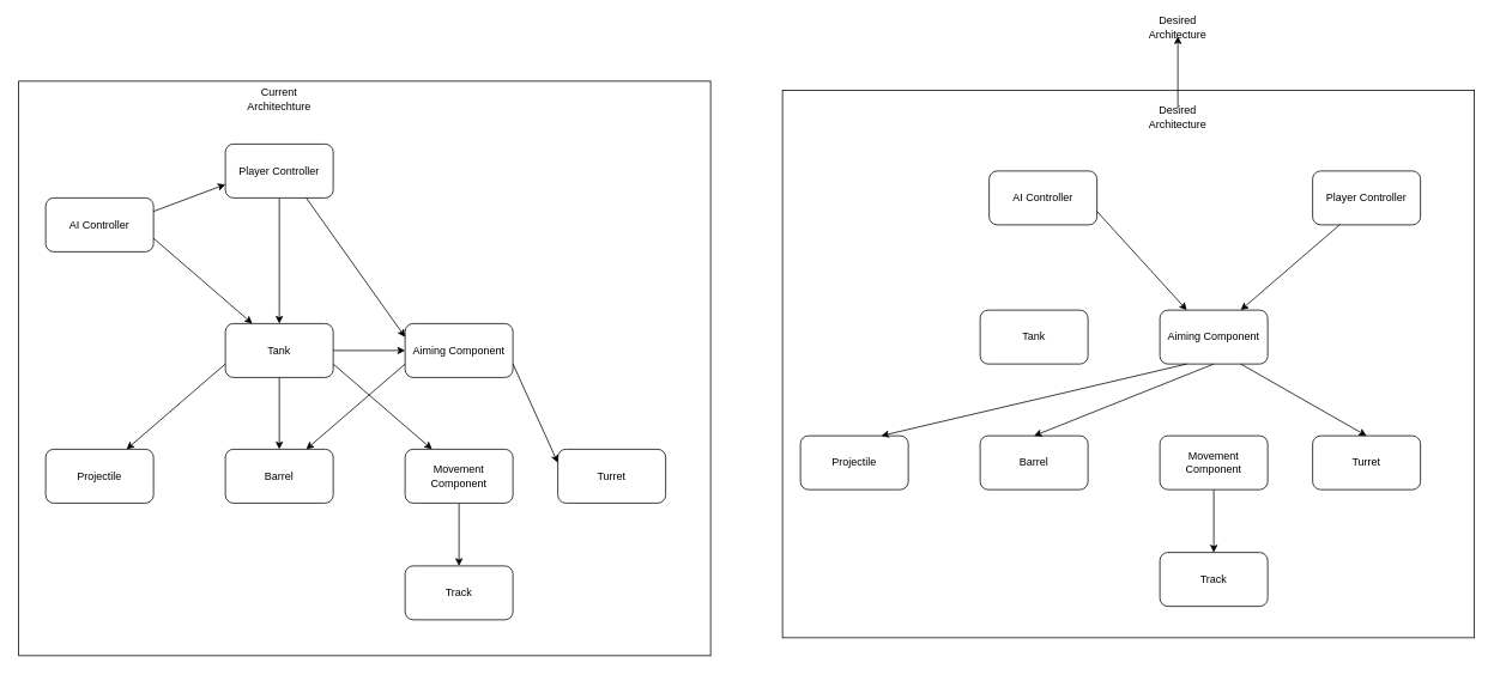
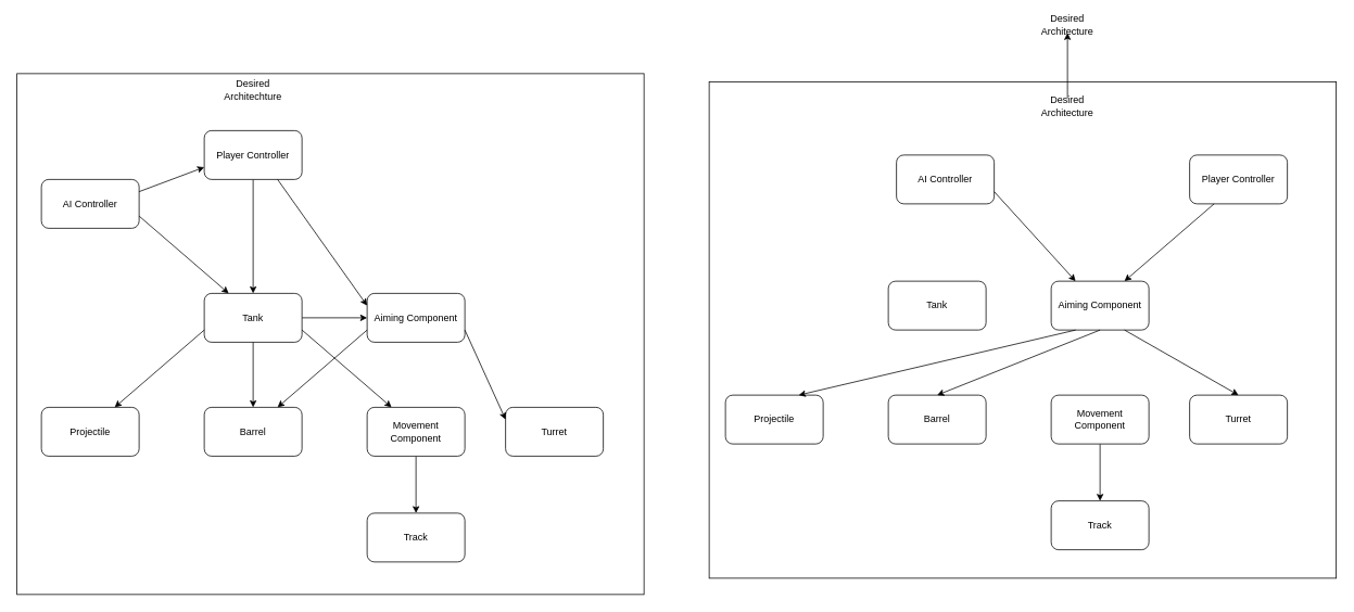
  <mxCell id="0" />
  <mxCell id="1" parent="0" />
  <mxCell id="2" value="" style="rounded=0;whiteSpace=wrap;html=1;" vertex="1" parent="1"><mxGeometry x="870" y="100" width="770" height="610" as="geometry" /></mxCell>
  <mxCell id="3" value="" style="rounded=0;whiteSpace=wrap;html=1;" vertex="1" parent="1"><mxGeometry x="20" y="90" width="770" height="640" as="geometry" /></mxCell>
  <mxCell id="4" value="" style="edgeStyle=orthogonalEdgeStyle;rounded=0;orthogonalLoop=1;jettySize=auto;html=1;" parent="1" source="5" target="9" edge="1"><mxGeometry relative="1" as="geometry" /></mxCell>
  <mxCell id="5" value="Tank" style="rounded=1;whiteSpace=wrap;html=1;" parent="1" vertex="1"><mxGeometry x="250" y="360" width="120" height="60" as="geometry" /></mxCell>
  <mxCell id="6" value="AI Controller" style="rounded=1;whiteSpace=wrap;html=1;" parent="1" vertex="1"><mxGeometry x="50" y="220" width="120" height="60" as="geometry" /></mxCell>
  <mxCell id="7" value="Projectile" style="rounded=1;whiteSpace=wrap;html=1;" parent="1" vertex="1"><mxGeometry x="50" y="500" width="120" height="60" as="geometry" /></mxCell>
  <mxCell id="8" value="Barrel" style="rounded=1;whiteSpace=wrap;html=1;" parent="1" vertex="1"><mxGeometry x="250" y="500" width="120" height="60" as="geometry" /></mxCell>
  <mxCell id="9" value="Aiming Component" style="rounded=1;whiteSpace=wrap;html=1;" parent="1" vertex="1"><mxGeometry x="450" y="360" width="120" height="60" as="geometry" /></mxCell>
  <mxCell id="10" value="" style="edgeStyle=orthogonalEdgeStyle;rounded=0;orthogonalLoop=1;jettySize=auto;html=1;" parent="1" source="11" target="23" edge="1"><mxGeometry relative="1" as="geometry" /></mxCell>
  <mxCell id="11" value="Movement Component" style="rounded=1;whiteSpace=wrap;html=1;" parent="1" vertex="1"><mxGeometry x="450" y="500" width="120" height="60" as="geometry" /></mxCell>
  <mxCell id="12" value="" style="endArrow=classic;html=1;entryX=0.75;entryY=0;entryDx=0;entryDy=0;exitX=0;exitY=0.75;exitDx=0;exitDy=0;" parent="1" source="5" target="7" edge="1"><mxGeometry width="50" height="50" relative="1" as="geometry"><mxPoint x="150" y="390" as="sourcePoint" /><mxPoint x="230" y="430" as="targetPoint" /></mxGeometry></mxCell>
  <mxCell id="13" value="" style="endArrow=classic;html=1;exitX=0.5;exitY=1;exitDx=0;exitDy=0;entryX=0.5;entryY=0;entryDx=0;entryDy=0;" parent="1" source="5" target="8" edge="1"><mxGeometry width="50" height="50" relative="1" as="geometry"><mxPoint x="270" y="480" as="sourcePoint" /><mxPoint x="320" y="430" as="targetPoint" /></mxGeometry></mxCell>
  <mxCell id="14" value="" style="endArrow=classic;html=1;exitX=1;exitY=0.75;exitDx=0;exitDy=0;entryX=0.25;entryY=0;entryDx=0;entryDy=0;" parent="1" source="5" target="11" edge="1"><mxGeometry width="50" height="50" relative="1" as="geometry"><mxPoint x="380" y="480" as="sourcePoint" /><mxPoint x="430" y="430" as="targetPoint" /></mxGeometry></mxCell>
  <mxCell id="15" value="" style="endArrow=classic;html=1;entryX=0.25;entryY=0;entryDx=0;entryDy=0;exitX=1;exitY=0.75;exitDx=0;exitDy=0;" parent="1" source="6" target="5" edge="1"><mxGeometry width="50" height="50" relative="1" as="geometry"><mxPoint x="160" y="320" as="sourcePoint" /><mxPoint x="290" y="250" as="targetPoint" /></mxGeometry></mxCell>
  <mxCell id="16" style="edgeStyle=orthogonalEdgeStyle;rounded=0;orthogonalLoop=1;jettySize=auto;html=1;exitX=0.5;exitY=1;exitDx=0;exitDy=0;entryX=0.5;entryY=0;entryDx=0;entryDy=0;" parent="1" source="17" target="5" edge="1"><mxGeometry relative="1" as="geometry" /></mxCell>
  <mxCell id="17" value="Player Controller" style="rounded=1;whiteSpace=wrap;html=1;" parent="1" vertex="1"><mxGeometry x="250" y="160" width="120" height="60" as="geometry" /></mxCell>
  <mxCell id="18" value="" style="endArrow=classic;html=1;exitX=1;exitY=0.25;exitDx=0;exitDy=0;entryX=0;entryY=0.75;entryDx=0;entryDy=0;" parent="1" source="6" target="17" edge="1"><mxGeometry width="50" height="50" relative="1" as="geometry"><mxPoint x="180" y="220" as="sourcePoint" /><mxPoint x="230" y="170" as="targetPoint" /></mxGeometry></mxCell>
  <mxCell id="19" value="" style="endArrow=classic;html=1;exitX=0.75;exitY=1;exitDx=0;exitDy=0;entryX=0;entryY=0.25;entryDx=0;entryDy=0;" parent="1" source="17" target="9" edge="1"><mxGeometry width="50" height="50" relative="1" as="geometry"><mxPoint x="360" y="270" as="sourcePoint" /><mxPoint x="410" y="220" as="targetPoint" /></mxGeometry></mxCell>
  <mxCell id="20" value="" style="endArrow=classic;html=1;exitX=0;exitY=0.75;exitDx=0;exitDy=0;entryX=0.75;entryY=0;entryDx=0;entryDy=0;" parent="1" source="9" target="8" edge="1"><mxGeometry width="50" height="50" relative="1" as="geometry"><mxPoint x="430" y="490" as="sourcePoint" /><mxPoint x="480" y="440" as="targetPoint" /></mxGeometry></mxCell>
  <mxCell id="21" value="Turret" style="rounded=1;whiteSpace=wrap;html=1;" parent="1" vertex="1"><mxGeometry x="620" y="500" width="120" height="60" as="geometry" /></mxCell>
  <mxCell id="22" value="" style="endArrow=classic;html=1;exitX=1;exitY=0.75;exitDx=0;exitDy=0;entryX=0;entryY=0.25;entryDx=0;entryDy=0;" parent="1" source="9" target="21" edge="1"><mxGeometry width="50" height="50" relative="1" as="geometry"><mxPoint x="640" y="370" as="sourcePoint" /><mxPoint x="690" y="320" as="targetPoint" /></mxGeometry></mxCell>
  <mxCell id="23" value="Track" style="rounded=1;whiteSpace=wrap;html=1;" parent="1" vertex="1"><mxGeometry x="450" y="630" width="120" height="60" as="geometry" /></mxCell>
- <mxCell id="24" value="Current Architechture" style="text;html=1;strokeColor=none;fillColor=none;align=center;verticalAlign=middle;whiteSpace=wrap;rounded=0;" vertex="1" parent="1"><mxGeometry x="290" y="100" width="40" height="20" as="geometry" /></mxCell>
+ <mxCell id="24" value="Desired Architechture" style="text;html=1;strokeColor=none;fillColor=none;align=center;verticalAlign=middle;whiteSpace=wrap;rounded=0;" vertex="1" parent="1"><mxGeometry x="290" y="100" width="40" height="20" as="geometry" /></mxCell>
  <mxCell id="25" value="Tank" style="rounded=1;whiteSpace=wrap;html=1;" vertex="1" parent="1"><mxGeometry x="1090" y="345" width="120" height="60" as="geometry" /></mxCell>
  <mxCell id="26" value="AI Controller" style="rounded=1;whiteSpace=wrap;html=1;" vertex="1" parent="1"><mxGeometry x="1100" y="190" width="120" height="60" as="geometry" /></mxCell>
  <mxCell id="27" value="Projectile" style="rounded=1;whiteSpace=wrap;html=1;" vertex="1" parent="1"><mxGeometry x="890" y="485" width="120" height="60" as="geometry" /></mxCell>
  <mxCell id="28" value="Barrel" style="rounded=1;whiteSpace=wrap;html=1;" vertex="1" parent="1"><mxGeometry x="1090" y="485" width="120" height="60" as="geometry" /></mxCell>
  <mxCell id="29" value="Aiming Component" style="rounded=1;whiteSpace=wrap;html=1;" vertex="1" parent="1"><mxGeometry x="1290" y="345" width="120" height="60" as="geometry" /></mxCell>
  <mxCell id="30" value="" style="edgeStyle=orthogonalEdgeStyle;rounded=0;orthogonalLoop=1;jettySize=auto;html=1;" edge="1" parent="1" source="31" target="34"><mxGeometry relative="1" as="geometry" /></mxCell>
  <mxCell id="31" value="Movement Component" style="rounded=1;whiteSpace=wrap;html=1;" vertex="1" parent="1"><mxGeometry x="1290" y="485" width="120" height="60" as="geometry" /></mxCell>
  <mxCell id="32" value="Player Controller" style="rounded=1;whiteSpace=wrap;html=1;" vertex="1" parent="1"><mxGeometry x="1460" y="190" width="120" height="60" as="geometry" /></mxCell>
  <mxCell id="33" value="Turret" style="rounded=1;whiteSpace=wrap;html=1;" vertex="1" parent="1"><mxGeometry x="1460" y="485" width="120" height="60" as="geometry" /></mxCell>
  <mxCell id="34" value="Track" style="rounded=1;whiteSpace=wrap;html=1;" vertex="1" parent="1"><mxGeometry x="1290" y="615" width="120" height="60" as="geometry" /></mxCell>
  <mxCell id="35" value="" style="endArrow=classic;html=1;exitX=1;exitY=0.75;exitDx=0;exitDy=0;entryX=0.25;entryY=0;entryDx=0;entryDy=0;" edge="1" parent="1" source="26" target="29"><mxGeometry width="50" height="50" relative="1" as="geometry"><mxPoint x="1270" y="260" as="sourcePoint" /><mxPoint x="1320" y="210" as="targetPoint" /></mxGeometry></mxCell>
  <mxCell id="36" value="" style="endArrow=classic;html=1;exitX=0.25;exitY=1;exitDx=0;exitDy=0;entryX=0.75;entryY=0;entryDx=0;entryDy=0;" edge="1" parent="1" source="32" target="29"><mxGeometry width="50" height="50" relative="1" as="geometry"><mxPoint x="1230" y="245" as="sourcePoint" /><mxPoint x="1330" y="355" as="targetPoint" /></mxGeometry></mxCell>
  <mxCell id="37" value="" style="endArrow=classic;html=1;exitX=0.25;exitY=1;exitDx=0;exitDy=0;entryX=0.75;entryY=0;entryDx=0;entryDy=0;" edge="1" parent="1" source="29" target="27"><mxGeometry width="50" height="50" relative="1" as="geometry"><mxPoint x="1240" y="255" as="sourcePoint" /><mxPoint x="1340" y="365" as="targetPoint" /></mxGeometry></mxCell>
  <mxCell id="38" value="" style="endArrow=classic;html=1;exitX=0.5;exitY=1;exitDx=0;exitDy=0;entryX=0.5;entryY=0;entryDx=0;entryDy=0;" edge="1" parent="1" source="29" target="28"><mxGeometry width="50" height="50" relative="1" as="geometry"><mxPoint x="1330" y="415" as="sourcePoint" /><mxPoint x="990" y="495" as="targetPoint" /></mxGeometry></mxCell>
  <mxCell id="39" value="" style="endArrow=classic;html=1;exitX=0.75;exitY=1;exitDx=0;exitDy=0;entryX=0.5;entryY=0;entryDx=0;entryDy=0;" edge="1" parent="1" source="29" target="33"><mxGeometry width="50" height="50" relative="1" as="geometry"><mxPoint x="1340" y="425" as="sourcePoint" /><mxPoint x="1000" y="505" as="targetPoint" /></mxGeometry></mxCell>
  <mxCell id="40" value="" style="edgeStyle=orthogonalEdgeStyle;rounded=0;orthogonalLoop=1;jettySize=auto;html=1;" edge="1" parent="1" source="41" target="42"><mxGeometry relative="1" as="geometry" /></mxCell>
  <mxCell id="41" value="Desired Architecture" style="text;html=1;strokeColor=none;fillColor=none;align=center;verticalAlign=middle;whiteSpace=wrap;rounded=0;" vertex="1" parent="1"><mxGeometry x="1290" y="120" width="40" height="20" as="geometry" /></mxCell>
  <mxCell id="42" value="Desired Architecture" style="text;html=1;strokeColor=none;fillColor=none;align=center;verticalAlign=middle;whiteSpace=wrap;rounded=0;" vertex="1" parent="1"><mxGeometry x="1290" y="20" width="40" height="20" as="geometry" /></mxCell>
